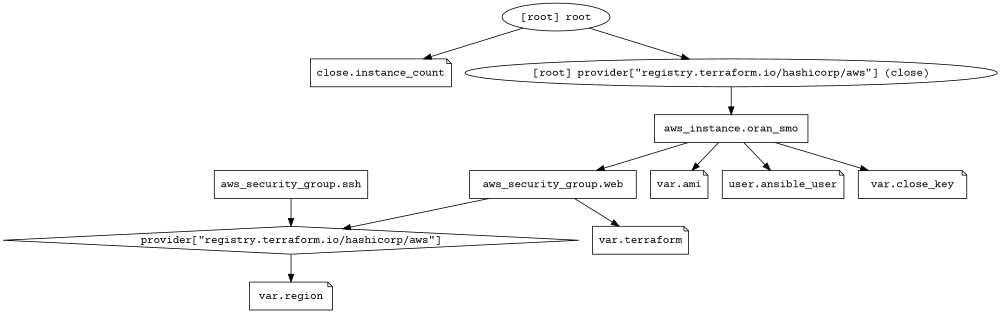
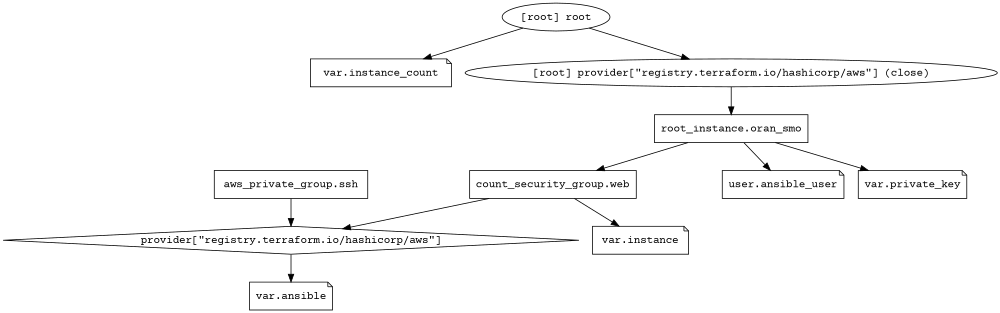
  digraph {
    compound=true
    fontname="Courier Prime"
    newrank=true
    node [fontname="Courier Prime" shape=note]
    edge [fontname="Courier Prime"]
-   n1 [label="aws_instance.oran_smo" shape=box]
-   n2 [label="aws_security_group.ssh" shape=box]
-   n3 [label="aws_security_group.web" shape=box]
-   n4 [label="var.ami"]
+   n1 [label="root_instance.oran_smo" shape=box]
+   n2 [label="aws_private_group.ssh" shape=box]
+   n3 [label="count_security_group.web" shape=box]
    n5 [label="user.ansible_user"]
-   n6 [label="var.terraform"]
-   n7 [label="var.close_key"]
+   n6 [label="var.instance"]
+   n7 [label="var.private_key"]
    n8 [label="provider[\"registry.terraform.io/hashicorp/aws\"]" shape=diamond]
-   n9 [label="var.region"]
-   n10 [label="close.instance_count"]
+   n9 [label="var.ansible"]
+   n10 [label="var.instance_count"]
    "[root] provider[\"registry.terraform.io/hashicorp/aws\"] (close)" [shape=""]
    "[root] root" [shape=""]
    subgraph sub_1 {
      n1
      n2
      n3
-     n4
      n5
      n6
      n7
      n8
      n9
      n10
      "[root] provider[\"registry.terraform.io/hashicorp/aws\"] (close)"
      "[root] root"
    }
    n1 -> n3
-   n1 -> n4
    n1 -> n5
    n1 -> n7
    n2 -> n8
    n3 -> n6
    n3 -> n8
    n8 -> n9
    "[root] provider[\"registry.terraform.io/hashicorp/aws\"] (close)" -> n1
    "[root] root" -> n10
    "[root] root" -> "[root] provider[\"registry.terraform.io/hashicorp/aws\"] (close)"
  }
